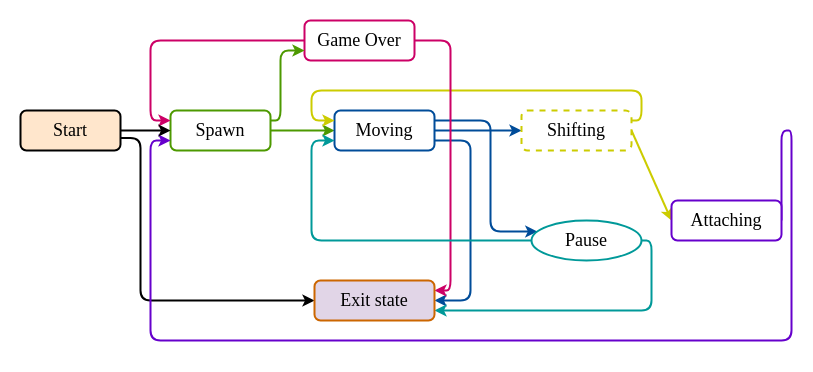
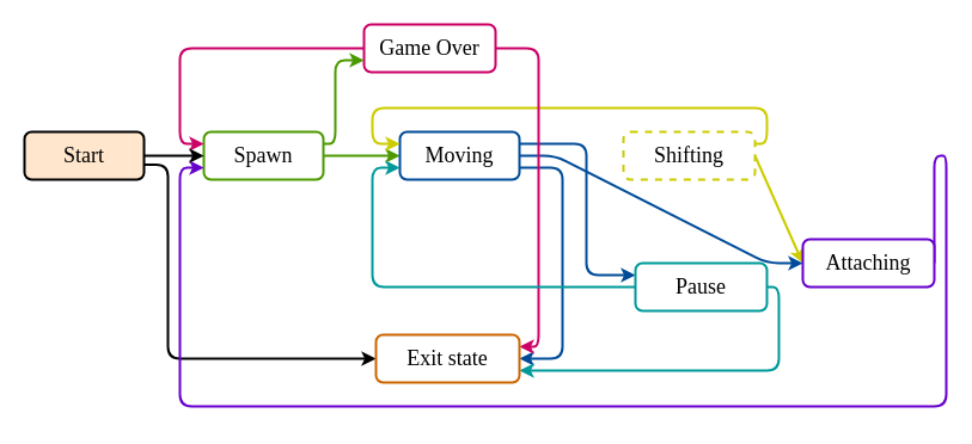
  <mxCell id="0" />
  <mxCell id="1" parent="0" />
  <mxCell id="2" style="edgeStyle=elbowEdgeStyle;html=1;exitX=0.995;exitY=0.685;exitDx=0;exitDy=0;entryX=0;entryY=0.5;entryDx=0;entryDy=0;fontFamily=Lucida Console;fontSize=18;exitPerimeter=0;strokeWidth=2;" parent="1" source="3" target="21" edge="1"><mxGeometry relative="1" as="geometry"><Array as="points"><mxPoint x="140" y="270" /></Array></mxGeometry></mxCell>
  <mxCell id="3" value="&lt;font style=&quot;font-size: 18px;&quot; face=&quot;Lucida Console&quot;&gt;Start&lt;/font&gt;" style="rounded=1;whiteSpace=wrap;html=1;strokeWidth=2;fillColor=#ffe6cc;" parent="1" vertex="1"><mxGeometry x="20" y="110" width="100" height="40" as="geometry" /></mxCell>
  <mxCell id="4" style="edgeStyle=entityRelationEdgeStyle;html=1;fontFamily=Lucida Console;fontSize=18;fillColor=#008a00;strokeColor=#4D9900;exitX=1;exitY=0.5;exitDx=0;exitDy=0;strokeWidth=2;" parent="1" source="5" target="9" edge="1"><mxGeometry relative="1" as="geometry"><mxPoint x="271" y="140" as="sourcePoint" /></mxGeometry></mxCell>
  <mxCell id="5" value="&lt;font style=&quot;font-size: 18px;&quot; face=&quot;Lucida Console&quot;&gt;Spawn&lt;/font&gt;" style="rounded=1;whiteSpace=wrap;html=1;strokeColor=#4D9900;strokeWidth=2;" parent="1" vertex="1"><mxGeometry x="170" y="110" width="100" height="40" as="geometry" /></mxCell>
- <mxCell id="6" style="edgeStyle=entityRelationEdgeStyle;html=1;exitX=1;exitY=0.5;exitDx=0;exitDy=0;entryX=0;entryY=0.5;entryDx=0;entryDy=0;fontFamily=Lucida Console;fontSize=18;fillColor=#0050ef;strokeColor=#004C99;strokeWidth=2;" parent="1" source="9" target="12" edge="1"><mxGeometry relative="1" as="geometry" /></mxCell>
+ <mxCell id="6" style="edgeStyle=entityRelationEdgeStyle;html=1;exitX=1;exitY=0.5;exitDx=0;exitDy=0;fontFamily=Lucida Console;fontSize=18;fillColor=#0050ef;strokeColor=#004C99;strokeWidth=2;" parent="1" source="9" target="14" edge="1"><mxGeometry relative="1" as="geometry" /></mxCell>
  <mxCell id="7" style="edgeStyle=elbowEdgeStyle;html=1;exitX=1;exitY=0.25;exitDx=0;exitDy=0;entryX=0;entryY=0.25;entryDx=0;entryDy=0;fontFamily=Lucida Console;fontSize=18;fillColor=#0050ef;strokeColor=#004C99;strokeWidth=2;" parent="1" source="9" target="20" edge="1"><mxGeometry relative="1" as="geometry"><Array as="points"><mxPoint x="490" y="140" /><mxPoint x="470" y="160" /><mxPoint x="460" y="150" /><mxPoint x="430" y="190" /></Array></mxGeometry></mxCell>
  <mxCell id="8" style="edgeStyle=elbowEdgeStyle;html=1;exitX=1;exitY=0.75;exitDx=0;exitDy=0;entryX=1;entryY=0.5;entryDx=0;entryDy=0;fontFamily=Lucida Console;fontSize=18;strokeColor=#004C99;strokeWidth=2;" parent="1" source="9" target="21" edge="1"><mxGeometry relative="1" as="geometry"><Array as="points"><mxPoint x="470" y="210" /><mxPoint x="450" y="200" /><mxPoint x="440" y="250" /><mxPoint x="460" y="270" /></Array></mxGeometry></mxCell>
  <mxCell id="9" value="&lt;font style=&quot;font-size: 18px;&quot; face=&quot;Lucida Console&quot;&gt;Moving&lt;/font&gt;" style="rounded=1;whiteSpace=wrap;html=1;strokeColor=#004C99;strokeWidth=2;" parent="1" vertex="1"><mxGeometry x="334" y="110" width="100" height="40" as="geometry" /></mxCell>
  <mxCell id="10" style="edgeStyle=none;html=1;exitX=1;exitY=0.5;exitDx=0;exitDy=0;entryX=0;entryY=0.5;entryDx=0;entryDy=0;fontFamily=Lucida Console;fontSize=18;strokeWidth=2;strokeColor=#CCCC00;" parent="1" source="12" target="14" edge="1"><mxGeometry relative="1" as="geometry" /></mxCell>
  <mxCell id="11" style="edgeStyle=orthogonalEdgeStyle;html=1;exitX=1;exitY=0.25;exitDx=0;exitDy=0;fontFamily=Lucida Console;fontSize=18;elbow=vertical;strokeWidth=2;strokeColor=#CCCC00;" parent="1" source="12" edge="1"><mxGeometry relative="1" as="geometry"><mxPoint x="334" y="120" as="targetPoint" /><Array as="points"><mxPoint x="641" y="120" /><mxPoint x="641" y="90" /><mxPoint x="311" y="90" /><mxPoint x="311" y="120" /></Array></mxGeometry></mxCell>
  <mxCell id="12" value="&lt;font style=&quot;font-size: 18px;&quot; face=&quot;Lucida Console&quot;&gt;Shifting&lt;/font&gt;" style="rounded=1;whiteSpace=wrap;html=1;strokeWidth=2;strokeColor=#CCCC00;dashed=1;" parent="1" vertex="1"><mxGeometry x="521" y="110" width="110" height="40" as="geometry" /></mxCell>
  <mxCell id="13" style="edgeStyle=orthogonalEdgeStyle;html=1;exitX=1;exitY=0.5;exitDx=0;exitDy=0;entryX=0;entryY=0.75;entryDx=0;entryDy=0;fontFamily=Lucida Console;fontSize=18;elbow=vertical;strokeWidth=2;strokeColor=#6600CC;" parent="1" source="14" target="5" edge="1"><mxGeometry relative="1" as="geometry"><Array as="points"><mxPoint x="791" y="130" /><mxPoint x="791" y="340" /><mxPoint x="150" y="340" /><mxPoint x="150" y="140" /></Array></mxGeometry></mxCell>
  <mxCell id="14" value="&lt;font style=&quot;font-size: 18px;&quot; face=&quot;Lucida Console&quot;&gt;Attaching&lt;/font&gt;" style="rounded=1;whiteSpace=wrap;html=1;strokeColor=#6600CC;strokeWidth=2;" parent="1" vertex="1"><mxGeometry x="671" y="200" width="110" height="40" as="geometry" /></mxCell>
  <mxCell id="15" style="edgeStyle=elbowEdgeStyle;html=1;exitX=1;exitY=0.5;exitDx=0;exitDy=0;fontFamily=Lucida Console;fontSize=18;elbow=vertical;entryX=0;entryY=0.25;entryDx=0;entryDy=0;strokeColor=#CC0066;strokeWidth=2;" parent="1" source="17" target="5" edge="1"><mxGeometry relative="1" as="geometry"><mxPoint x="170" y="130" as="targetPoint" /><Array as="points"><mxPoint x="150" y="90" /></Array></mxGeometry></mxCell>
  <mxCell id="16" style="edgeStyle=orthogonalEdgeStyle;html=1;exitX=1;exitY=0.5;exitDx=0;exitDy=0;fontFamily=Lucida Console;fontSize=18;entryX=1;entryY=0.25;entryDx=0;entryDy=0;strokeColor=#CC0066;strokeWidth=2;" parent="1" source="17" target="21" edge="1"><mxGeometry relative="1" as="geometry"><Array as="points"><mxPoint x="450" y="40" /><mxPoint x="450" y="290" /></Array></mxGeometry></mxCell>
  <mxCell id="17" value="&lt;font style=&quot;font-size: 18px;&quot; face=&quot;Lucida Console&quot;&gt;Game Over&lt;/font&gt;" style="rounded=1;whiteSpace=wrap;html=1;strokeColor=#CC0066;strokeWidth=2;" parent="1" vertex="1"><mxGeometry x="304" y="20" width="110" height="40" as="geometry" /></mxCell>
  <mxCell id="18" style="edgeStyle=elbowEdgeStyle;html=1;fontFamily=Lucida Console;fontSize=18;entryX=0;entryY=0.75;entryDx=0;entryDy=0;elbow=vertical;exitX=1;exitY=0.5;exitDx=0;exitDy=0;strokeColor=#009999;strokeWidth=2;" parent="1" source="20" target="9" edge="1"><mxGeometry relative="1" as="geometry"><mxPoint x="310" y="130" as="targetPoint" /><mxPoint x="640" y="240" as="sourcePoint" /><Array as="points"><mxPoint x="311" y="170" /><mxPoint x="321" y="190" /><mxPoint x="321" y="160" /></Array></mxGeometry></mxCell>
  <mxCell id="19" style="edgeStyle=elbowEdgeStyle;html=1;exitX=1;exitY=0.5;exitDx=0;exitDy=0;entryX=1;entryY=0.75;entryDx=0;entryDy=0;fontFamily=Lucida Console;fontSize=18;strokeColor=#009999;strokeWidth=2;" parent="1" source="20" target="21" edge="1"><mxGeometry relative="1" as="geometry"><Array as="points"><mxPoint x="651" y="350" /><mxPoint x="661" y="320" /></Array></mxGeometry></mxCell>
- <mxCell id="20" value="&lt;font style=&quot;font-size: 18px;&quot; face=&quot;Lucida Console&quot;&gt;Pause&lt;/font&gt;" style="ellipse;whiteSpace=wrap;html=1;strokeColor=#009999;strokeWidth=2;" parent="1" vertex="1"><mxGeometry x="531" y="220" width="110" height="40" as="geometry" /></mxCell>
- <mxCell id="21" value="&lt;font style=&quot;font-size: 18px;&quot; face=&quot;Lucida Console&quot;&gt;Exit state&lt;/font&gt;" style="rounded=1;whiteSpace=wrap;html=1;strokeWidth=2;strokeColor=#CC6600;fillColor=#e1d5e7;" parent="1" vertex="1"><mxGeometry x="314" y="280" width="120" height="40" as="geometry" /></mxCell>
+ <mxCell id="20" value="&lt;font style=&quot;font-size: 18px;&quot; face=&quot;Lucida Console&quot;&gt;Pause&lt;/font&gt;" style="rounded=1;whiteSpace=wrap;html=1;strokeColor=#009999;strokeWidth=2;" parent="1" vertex="1"><mxGeometry x="531" y="220" width="110" height="40" as="geometry" /></mxCell>
+ <mxCell id="21" value="&lt;font style=&quot;font-size: 18px;&quot; face=&quot;Lucida Console&quot;&gt;Exit state&lt;/font&gt;" style="rounded=1;whiteSpace=wrap;html=1;strokeWidth=2;strokeColor=#CC6600;" parent="1" vertex="1"><mxGeometry x="314" y="280" width="120" height="40" as="geometry" /></mxCell>
  <mxCell id="22" style="edgeStyle=orthogonalEdgeStyle;html=1;exitX=1;exitY=0.25;exitDx=0;exitDy=0;entryX=0;entryY=0.75;entryDx=0;entryDy=0;fontFamily=Lucida Console;fontSize=18;fillColor=#60a917;strokeColor=#4D9900;strokeWidth=2;" parent="1" source="5" target="17" edge="1"><mxGeometry relative="1" as="geometry"><Array as="points"><mxPoint x="280" y="120" /><mxPoint x="280" y="50" /></Array></mxGeometry></mxCell>
  <mxCell id="23" value="" style="edgeStyle=none;html=1;fontFamily=Lucida Console;fontSize=18;strokeWidth=2;" parent="1" source="3" target="5" edge="1"><mxGeometry relative="1" as="geometry"><Array as="points"><mxPoint x="141" y="130" /></Array></mxGeometry></mxCell>
